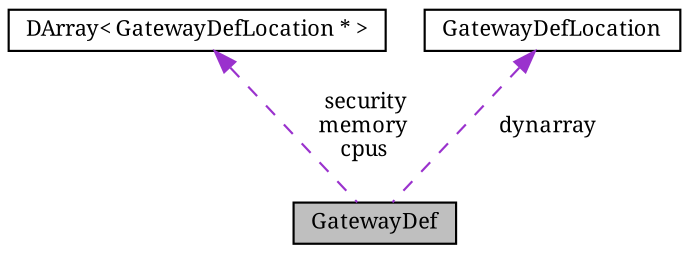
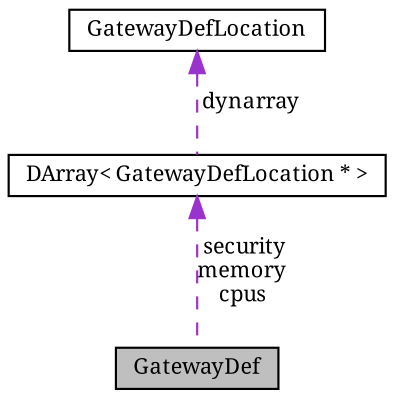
  digraph {
    fontname="Noto Serif"
    node [color=black fillcolor=white fontname="Noto Serif" fontsize=10 shape=record style=filled]
    edge [color=darkorchid3 dir=back fontname="Noto Serif" fontsize=10 labelfontname=Helvetica labelfontsize=10 style=dashed]
    n1 [fillcolor=grey75 fontcolor=black height=0.2 label=GatewayDef width=0.4]
    n2 [height=0.2 label="DArray\< GatewayDefLocation * \>" width=0.4]
    n3 [height=0.2 label=GatewayDefLocation width=0.4]
    n2 -> n1 [label=" security\nmemory\ncpus"]
-   n3 -> n1 [label=" dynarray"]
+   n3 -> n2 [label=" dynarray"]
  }
